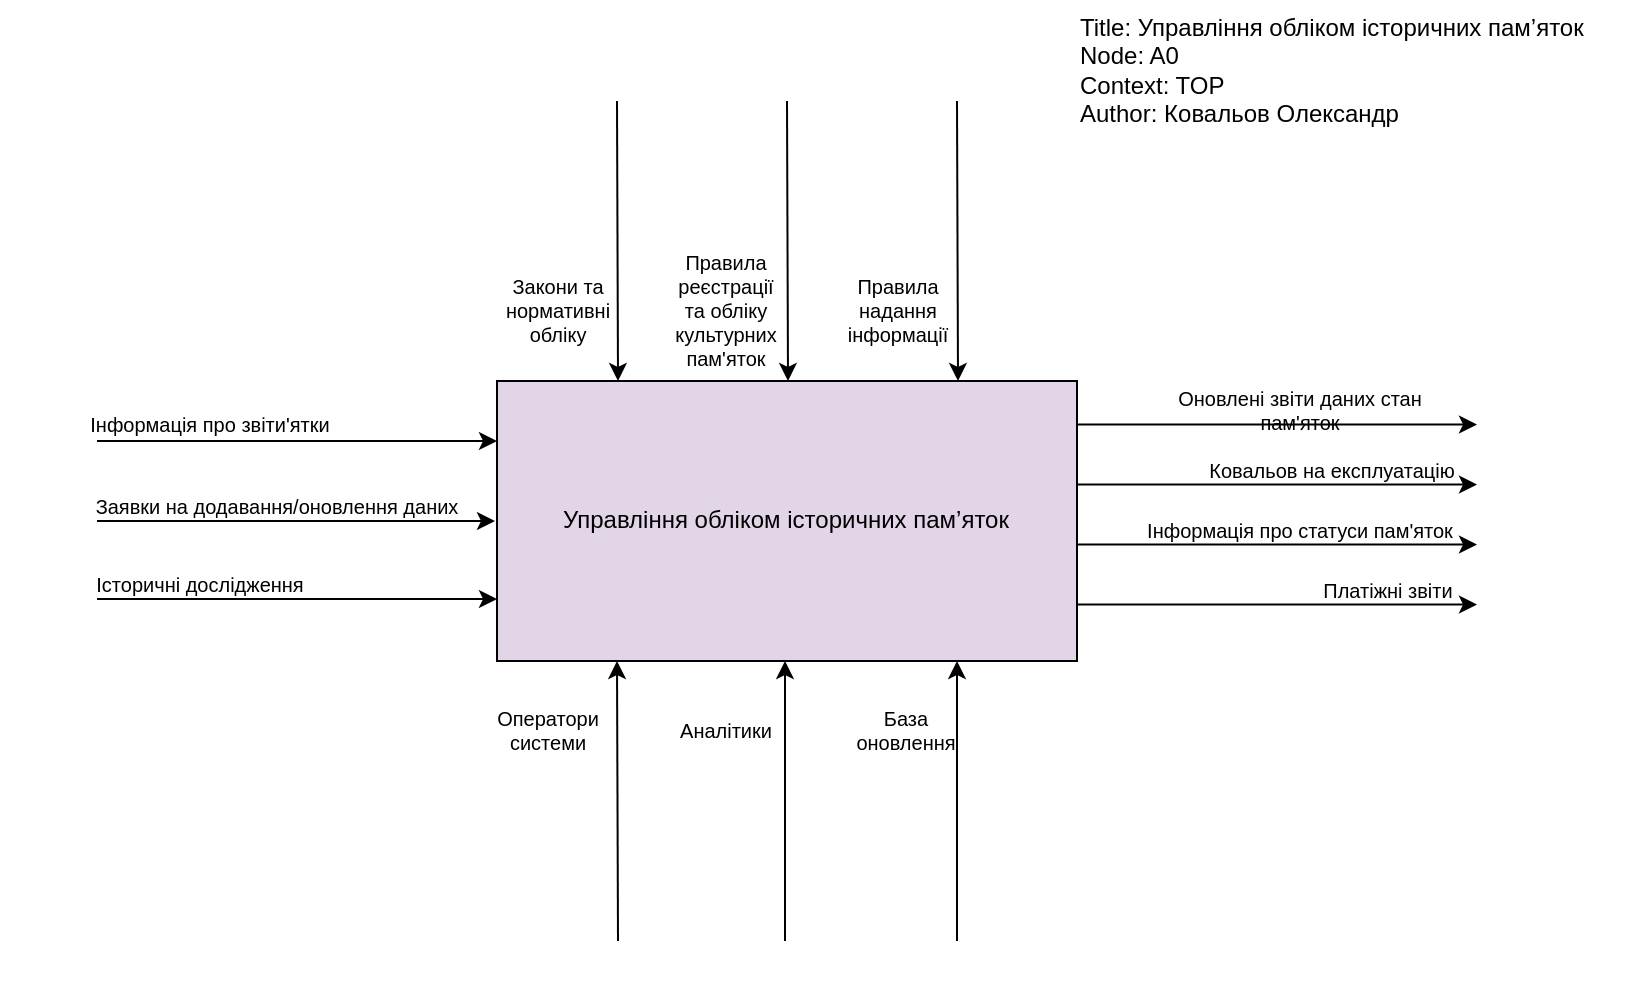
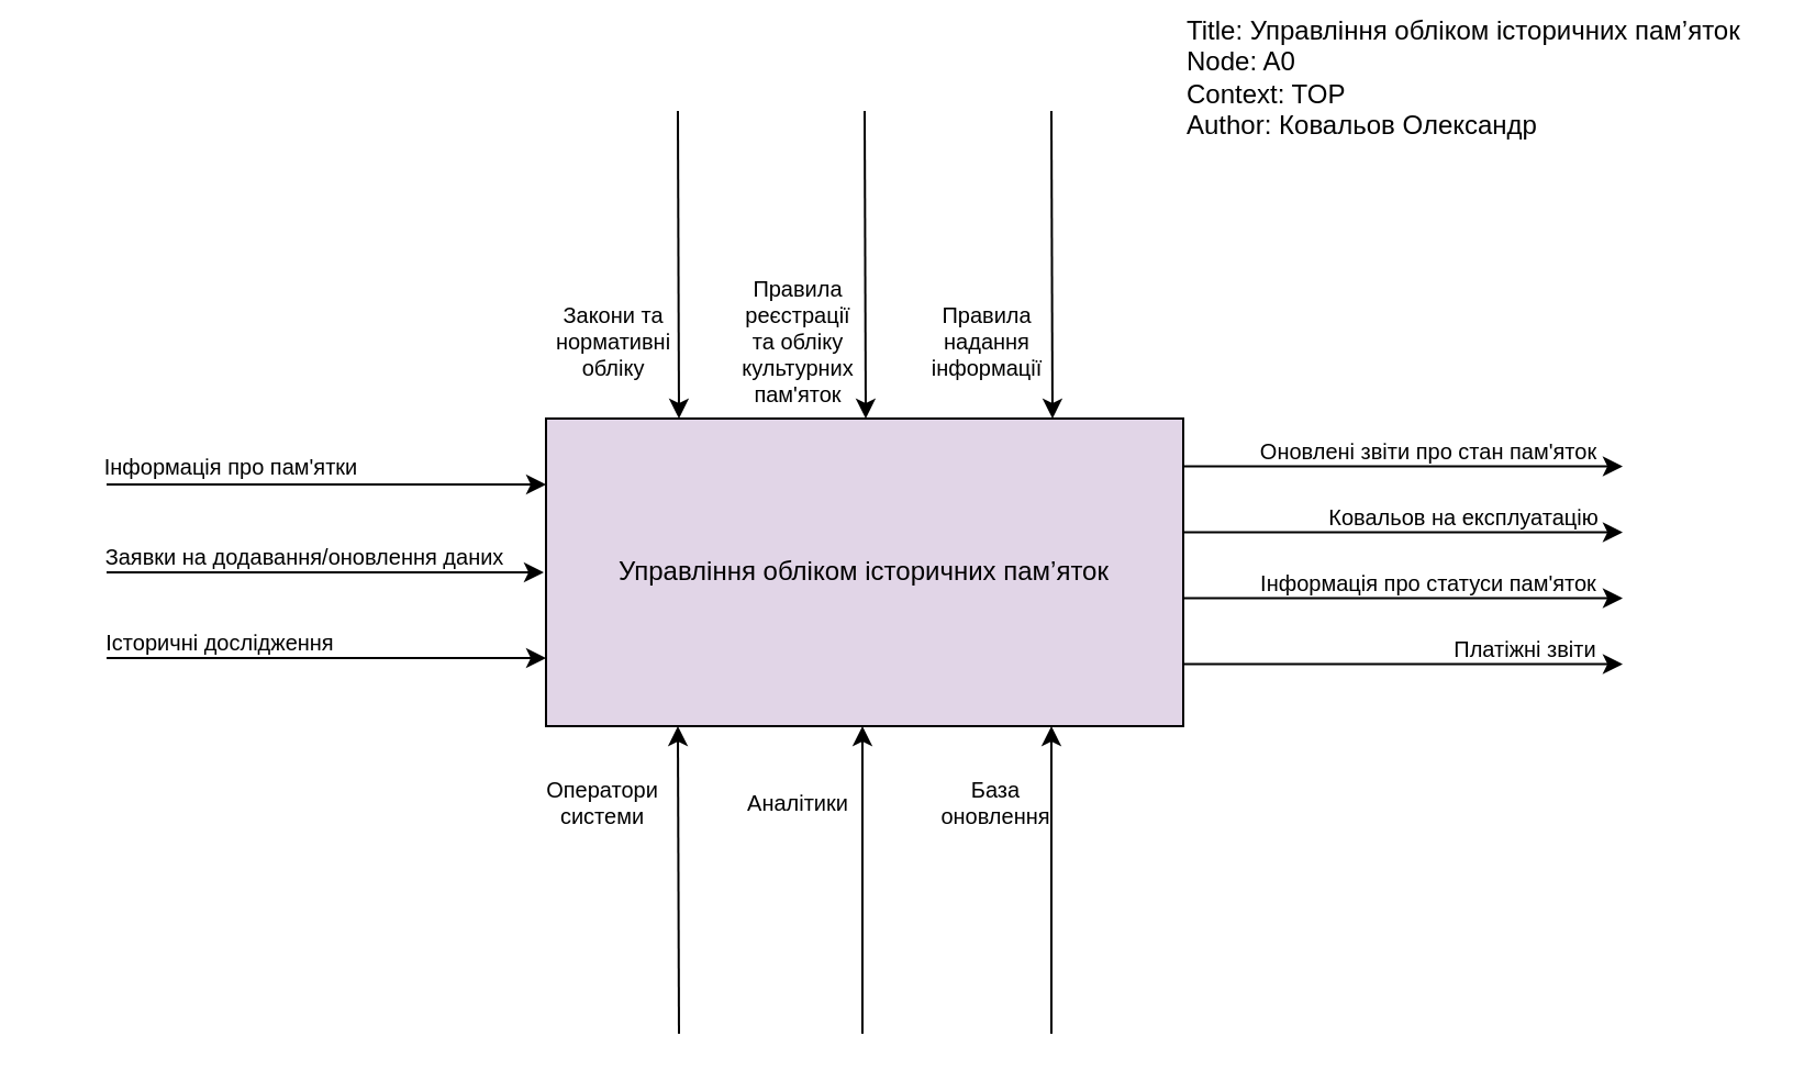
  <mxCell id="0" />
  <mxCell id="1" parent="0" />
  <mxCell id="2" value="Управління обліком історичних пам’яток" style="rounded=0;whiteSpace=wrap;html=1;fillColor=#e1d5e7;" vertex="1" parent="1"><mxGeometry x="248" y="190" width="290" height="140" as="geometry" /></mxCell>
  <mxCell id="3" value="" style="endArrow=classic;html=1;rounded=0;entryX=0;entryY=0.25;entryDx=0;entryDy=0;" edge="1" parent="1"><mxGeometry width="50" height="50" relative="1" as="geometry"><mxPoint x="48" y="220" as="sourcePoint" /><mxPoint x="248" y="220" as="targetPoint" /></mxGeometry></mxCell>
- <mxCell id="4" value="Інформація про звіти'ятки" style="text;html=1;align=center;verticalAlign=middle;whiteSpace=wrap;rounded=0;fontSize=10;" vertex="1" parent="1"><mxGeometry x="25" y="197" width="160" height="30" as="geometry" /></mxCell>
+ <mxCell id="4" value="Інформація про пам'ятки" style="text;html=1;align=center;verticalAlign=middle;whiteSpace=wrap;rounded=0;fontSize=10;" vertex="1" parent="1"><mxGeometry x="25" y="197" width="160" height="30" as="geometry" /></mxCell>
  <mxCell id="5" value="" style="endArrow=classic;html=1;rounded=0;entryX=0;entryY=0.25;entryDx=0;entryDy=0;" edge="1" parent="1"><mxGeometry width="50" height="50" relative="1" as="geometry"><mxPoint x="48" y="260" as="sourcePoint" /><mxPoint x="247" y="260" as="targetPoint" /></mxGeometry></mxCell>
  <mxCell id="6" value="Заявки на додавання/оновлення даних" style="text;html=1;align=center;verticalAlign=middle;whiteSpace=wrap;rounded=0;fontSize=10;" vertex="1" parent="1"><mxGeometry x="28" y="238" width="221" height="30" as="geometry" /></mxCell>
  <mxCell id="7" value="" style="endArrow=classic;html=1;rounded=0;entryX=0;entryY=0.25;entryDx=0;entryDy=0;" edge="1" parent="1"><mxGeometry width="50" height="50" relative="1" as="geometry"><mxPoint x="48" y="299" as="sourcePoint" /><mxPoint x="248" y="299" as="targetPoint" /></mxGeometry></mxCell>
  <mxCell id="8" value="Історичні дослідження" style="text;html=1;align=center;verticalAlign=middle;whiteSpace=wrap;rounded=0;fontSize=10;" vertex="1" parent="1"><mxGeometry x="20" y="277" width="160" height="30" as="geometry" /></mxCell>
  <mxCell id="9" value="" style="endArrow=classic;html=1;rounded=0;entryX=0;entryY=0.25;entryDx=0;entryDy=0;" edge="1" parent="1"><mxGeometry width="50" height="50" relative="1" as="geometry"><mxPoint x="538" y="211.76" as="sourcePoint" /><mxPoint x="738" y="211.76" as="targetPoint" /></mxGeometry></mxCell>
- <mxCell id="10" value="Оновлені звіти даних стан пам'яток" style="text;html=1;align=center;verticalAlign=middle;whiteSpace=wrap;rounded=0;fontSize=10;" vertex="1" parent="1"><mxGeometry x="570" y="190" width="160" height="30" as="geometry" /></mxCell>
+ <mxCell id="10" value="Оновлені звіти про стан пам'яток" style="text;html=1;align=center;verticalAlign=middle;whiteSpace=wrap;rounded=0;fontSize=10;" vertex="1" parent="1"><mxGeometry x="570" y="190" width="160" height="30" as="geometry" /></mxCell>
  <mxCell id="11" value="" style="endArrow=classic;html=1;rounded=0;entryX=0;entryY=0.25;entryDx=0;entryDy=0;" edge="1" parent="1"><mxGeometry width="50" height="50" relative="1" as="geometry"><mxPoint x="538" y="241.76" as="sourcePoint" /><mxPoint x="738" y="241.76" as="targetPoint" /></mxGeometry></mxCell>
  <mxCell id="12" value="Ковальов на експлуатацію" style="text;html=1;align=center;verticalAlign=middle;whiteSpace=wrap;rounded=0;fontSize=10;" vertex="1" parent="1"><mxGeometry x="586" y="220" width="160" height="30" as="geometry" /></mxCell>
  <mxCell id="13" value="" style="endArrow=classic;html=1;rounded=0;entryX=0;entryY=0.25;entryDx=0;entryDy=0;" edge="1" parent="1"><mxGeometry width="50" height="50" relative="1" as="geometry"><mxPoint x="538" y="271.76" as="sourcePoint" /><mxPoint x="738" y="271.76" as="targetPoint" /></mxGeometry></mxCell>
  <mxCell id="14" value="Інформація про статуси пам'яток" style="text;html=1;align=center;verticalAlign=middle;whiteSpace=wrap;rounded=0;fontSize=10;" vertex="1" parent="1"><mxGeometry x="570" y="250" width="160" height="30" as="geometry" /></mxCell>
  <mxCell id="15" value="" style="endArrow=classic;html=1;rounded=0;entryX=0;entryY=0.25;entryDx=0;entryDy=0;" edge="1" parent="1"><mxGeometry width="50" height="50" relative="1" as="geometry"><mxPoint x="538" y="301.76" as="sourcePoint" /><mxPoint x="738" y="301.76" as="targetPoint" /></mxGeometry></mxCell>
  <mxCell id="16" value="Платіжні звіти" style="text;html=1;align=center;verticalAlign=middle;whiteSpace=wrap;rounded=0;fontSize=10;" vertex="1" parent="1"><mxGeometry x="614" y="280" width="160" height="30" as="geometry" /></mxCell>
  <mxCell id="17" value="" style="endArrow=classic;html=1;rounded=0;entryX=0.25;entryY=1;entryDx=0;entryDy=0;" edge="1" parent="1"><mxGeometry width="50" height="50" relative="1" as="geometry"><mxPoint x="308.5" y="470" as="sourcePoint" /><mxPoint x="308" y="330" as="targetPoint" /></mxGeometry></mxCell>
  <mxCell id="18" value="" style="endArrow=classic;html=1;rounded=0;entryX=0.25;entryY=1;entryDx=0;entryDy=0;" edge="1" parent="1"><mxGeometry width="50" height="50" relative="1" as="geometry"><mxPoint x="392" y="470" as="sourcePoint" /><mxPoint x="392" y="330" as="targetPoint" /></mxGeometry></mxCell>
  <mxCell id="19" value="" style="endArrow=classic;html=1;rounded=0;entryX=0.25;entryY=1;entryDx=0;entryDy=0;" edge="1" parent="1"><mxGeometry width="50" height="50" relative="1" as="geometry"><mxPoint x="478" y="470" as="sourcePoint" /><mxPoint x="478" y="330" as="targetPoint" /></mxGeometry></mxCell>
  <mxCell id="20" value="Оператори системи" style="text;html=1;align=center;verticalAlign=middle;whiteSpace=wrap;rounded=0;fontSize=10;" vertex="1" parent="1"><mxGeometry x="249" y="340" width="50" height="50" as="geometry" /></mxCell>
  <mxCell id="21" value="Аналітики" style="text;html=1;align=center;verticalAlign=middle;whiteSpace=wrap;rounded=0;fontSize=10;" vertex="1" parent="1"><mxGeometry x="338" y="340" width="50" height="50" as="geometry" /></mxCell>
  <mxCell id="22" value="База оновлення" style="text;html=1;align=center;verticalAlign=middle;whiteSpace=wrap;rounded=0;fontSize=10;" vertex="1" parent="1"><mxGeometry x="428" y="340" width="50" height="50" as="geometry" /></mxCell>
  <mxCell id="23" value="" style="endArrow=classic;html=1;rounded=0;entryX=0.25;entryY=1;entryDx=0;entryDy=0;" edge="1" parent="1"><mxGeometry width="50" height="50" relative="1" as="geometry"><mxPoint x="308" y="50" as="sourcePoint" /><mxPoint x="308.5" y="190" as="targetPoint" /></mxGeometry></mxCell>
  <mxCell id="24" value="" style="endArrow=classic;html=1;rounded=0;entryX=0.25;entryY=1;entryDx=0;entryDy=0;" edge="1" parent="1"><mxGeometry width="50" height="50" relative="1" as="geometry"><mxPoint x="393" y="50" as="sourcePoint" /><mxPoint x="393.5" y="190" as="targetPoint" /></mxGeometry></mxCell>
  <mxCell id="25" value="" style="endArrow=classic;html=1;rounded=0;entryX=0.25;entryY=1;entryDx=0;entryDy=0;" edge="1" parent="1"><mxGeometry width="50" height="50" relative="1" as="geometry"><mxPoint x="478" y="50" as="sourcePoint" /><mxPoint x="478.5" y="190" as="targetPoint" /></mxGeometry></mxCell>
  <mxCell id="26" value="Закони та нормативні обліку" style="text;html=1;align=center;verticalAlign=middle;whiteSpace=wrap;rounded=0;fontSize=10;" vertex="1" parent="1"><mxGeometry x="254" y="130" width="50" height="50" as="geometry" /></mxCell>
  <mxCell id="27" value="Правила реєстрації та обліку культурних пам'яток" style="text;html=1;align=center;verticalAlign=middle;whiteSpace=wrap;rounded=0;fontSize=10;" vertex="1" parent="1"><mxGeometry x="338" y="130" width="50" height="50" as="geometry" /></mxCell>
  <mxCell id="28" value="Правила надання інформації" style="text;html=1;align=center;verticalAlign=middle;whiteSpace=wrap;rounded=0;fontSize=10;" vertex="1" parent="1"><mxGeometry x="424" y="130" width="50" height="50" as="geometry" /></mxCell>
  <mxCell id="29" value="Title:&amp;nbsp;Управління обліком історичних пам’яток&lt;div&gt;Node: A0&lt;/div&gt;&lt;div&gt;Context: TOP&lt;/div&gt;&lt;div&gt;Author: Ковальов Олександр&lt;/div&gt;" style="text;html=1;align=left;verticalAlign=middle;whiteSpace=wrap;rounded=0;" vertex="1" parent="1"><mxGeometry x="538" y="20" width="256" height="30" as="geometry" /></mxCell>
